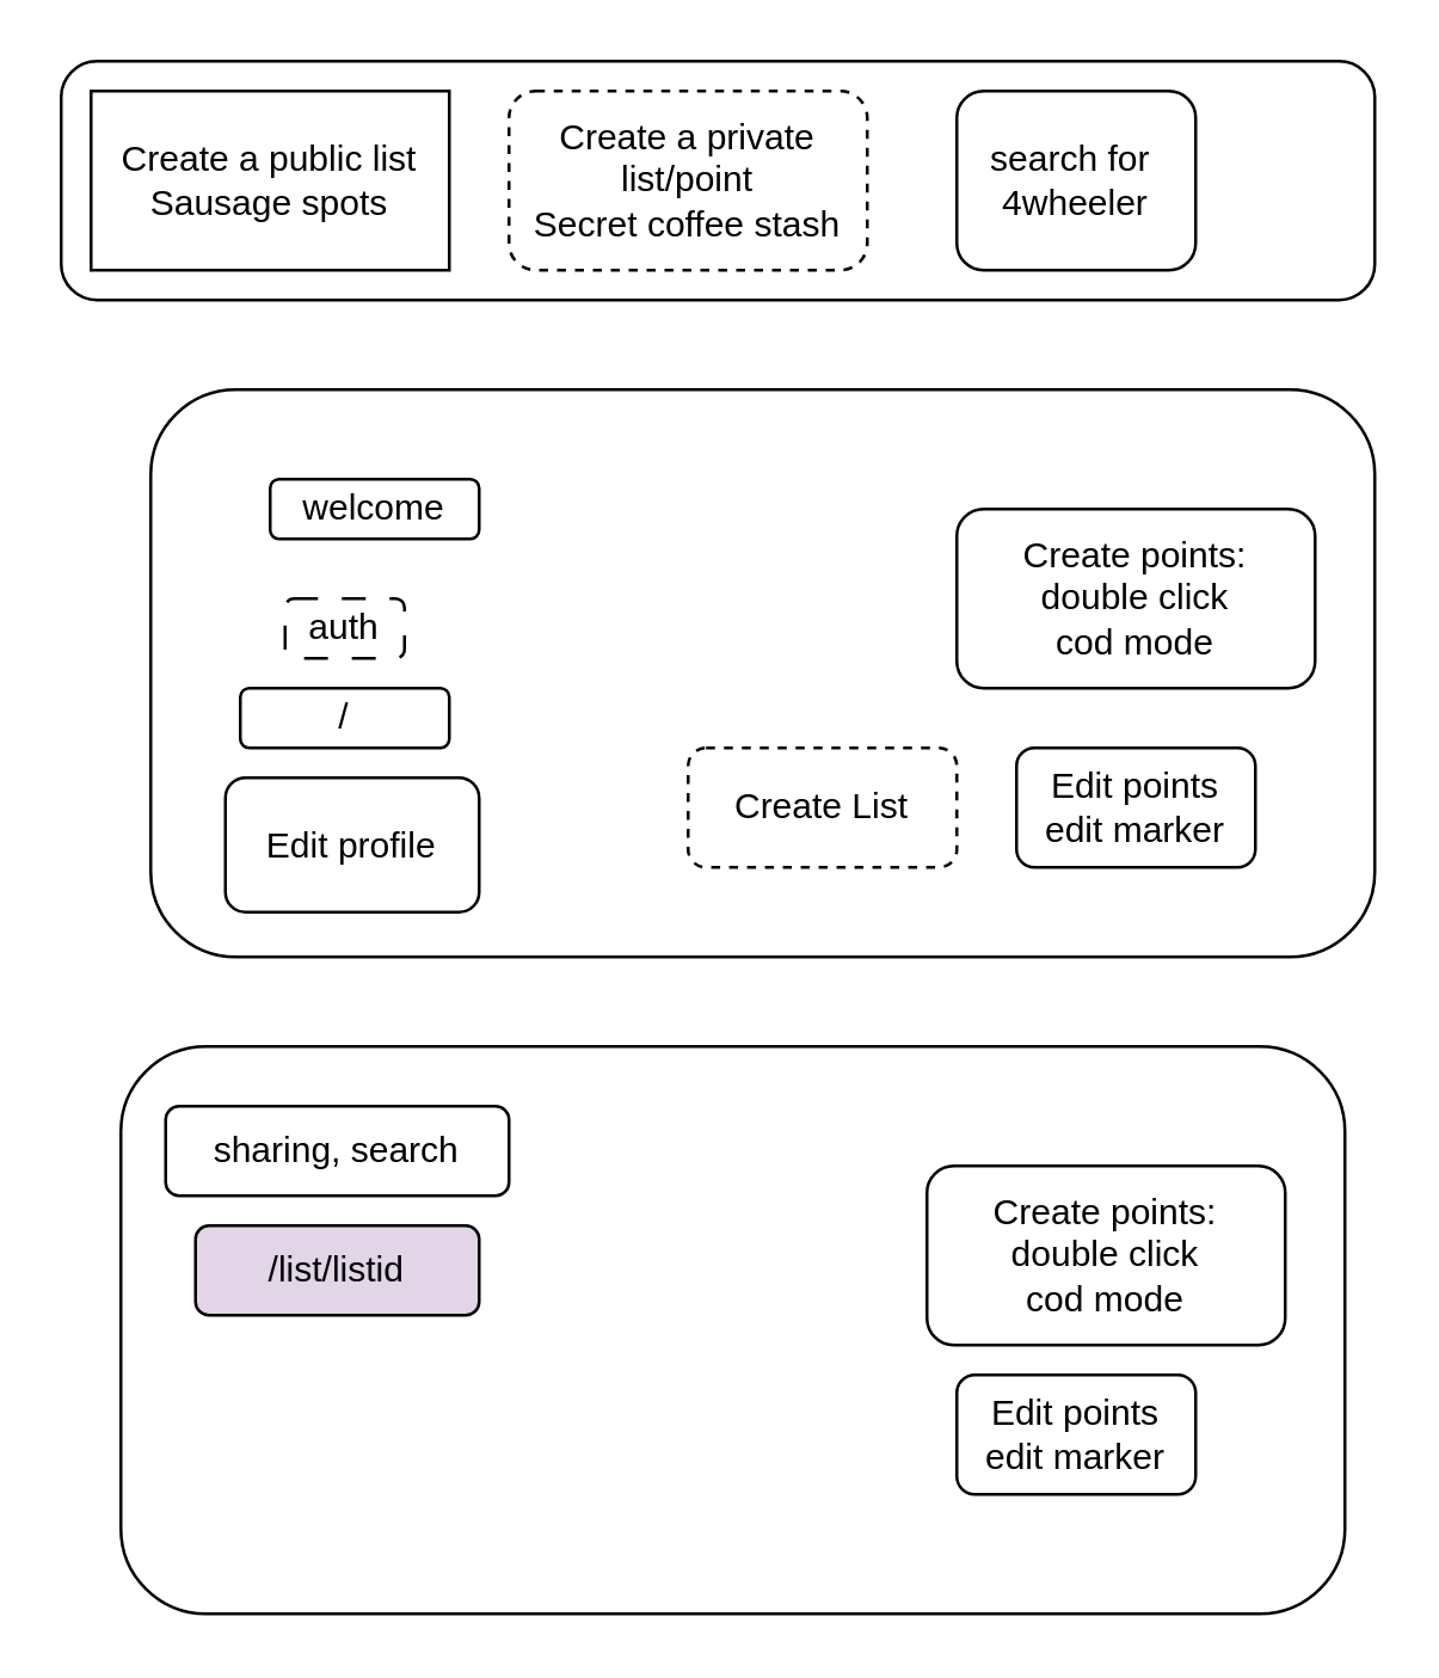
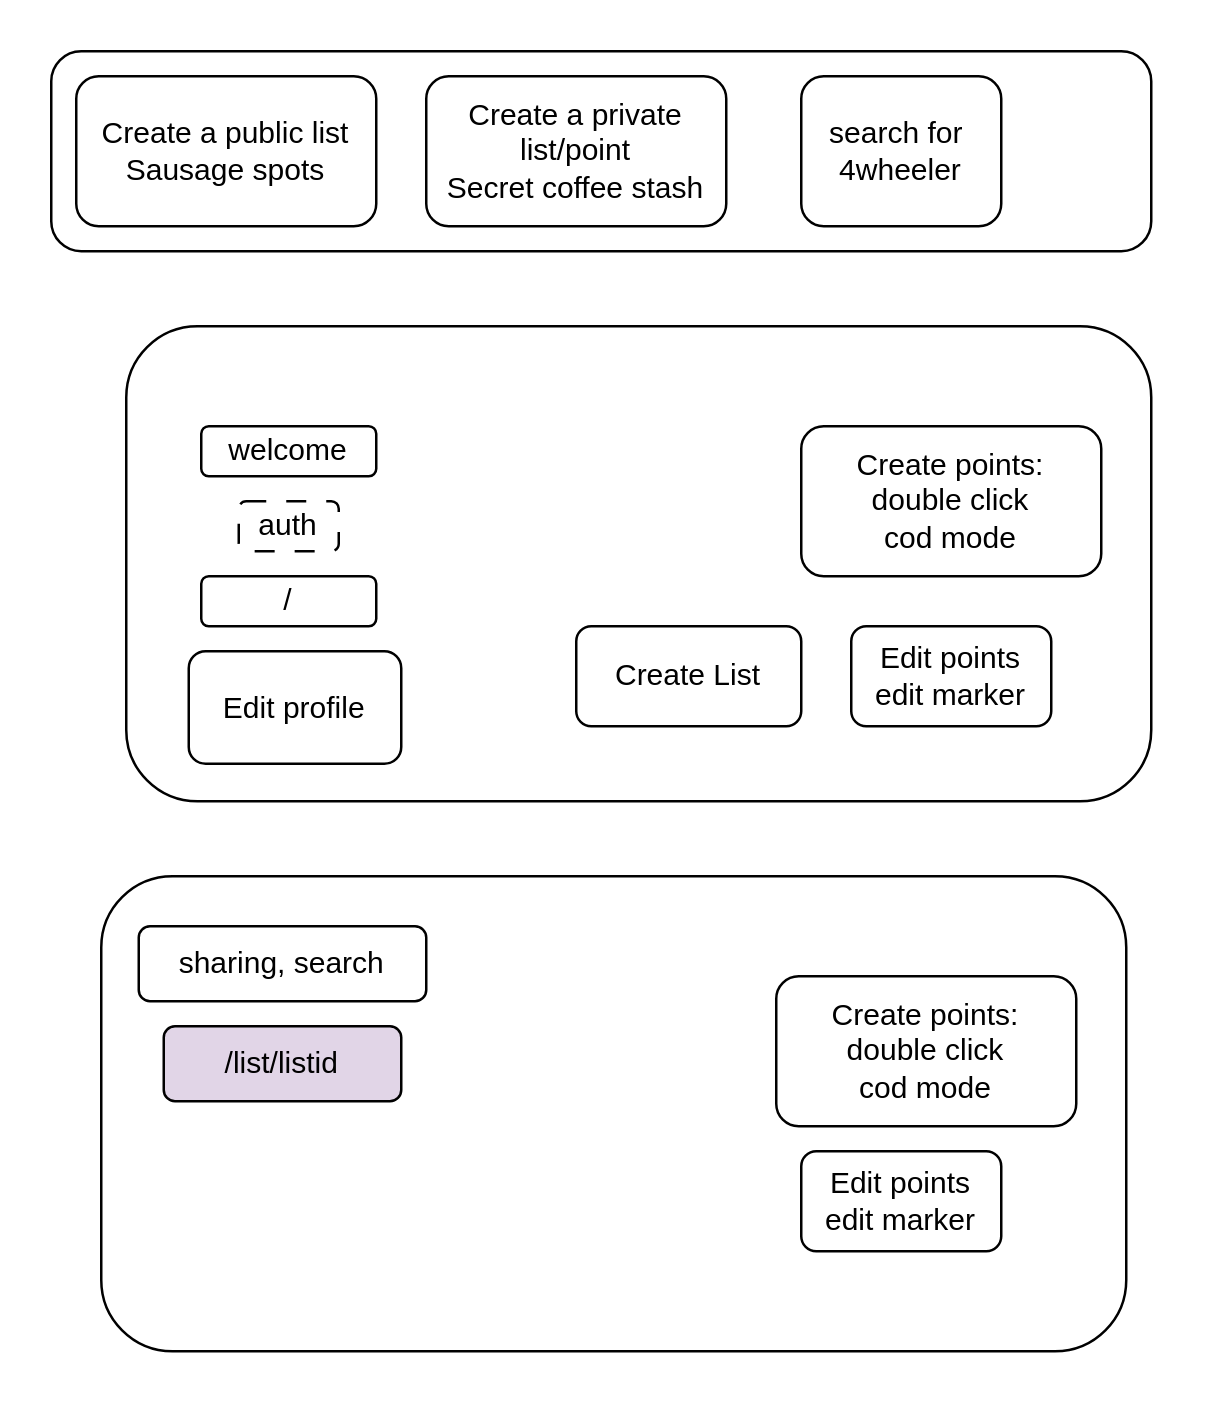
  <mxCell id="0" />
  <mxCell id="1" parent="0" />
  <mxCell id="2" value="" style="rounded=1;whiteSpace=wrap;html=1;" vertex="1" parent="1"><mxGeometry x="50" y="130" width="410" height="190" as="geometry" /></mxCell>
- <mxCell id="3" value="welcome" style="rounded=1;whiteSpace=wrap;html=1;" vertex="1" parent="1"><mxGeometry x="90" y="160" width="70" height="20" as="geometry" /></mxCell>
+ <mxCell id="3" value="welcome" style="rounded=1;whiteSpace=wrap;html=1;" vertex="1" parent="1"><mxGeometry x="80" y="170" width="70" height="20" as="geometry" /></mxCell>
  <mxCell id="4" value="auth" style="rounded=1;whiteSpace=wrap;html=1;dashed=1;dashPattern=8 8;" vertex="1" parent="1"><mxGeometry x="95" y="200" width="40" height="20" as="geometry" /></mxCell>
  <mxCell id="5" value="/" style="rounded=1;whiteSpace=wrap;html=1;" vertex="1" parent="1"><mxGeometry x="80" y="230" width="70" height="20" as="geometry" /></mxCell>
  <mxCell id="6" value="Edit profile" style="rounded=1;whiteSpace=wrap;html=1;" vertex="1" parent="1"><mxGeometry x="75" y="260" width="85" height="45" as="geometry" /></mxCell>
- <mxCell id="7" value="Create List" style="rounded=1;whiteSpace=wrap;html=1;dashed=1;" vertex="1" parent="1"><mxGeometry x="230" y="250" width="90" height="40" as="geometry" /></mxCell>
+ <mxCell id="7" value="Create List" style="rounded=1;whiteSpace=wrap;html=1;" vertex="1" parent="1"><mxGeometry x="230" y="250" width="90" height="40" as="geometry" /></mxCell>
  <mxCell id="8" value="Create points:&lt;br&gt;double click&lt;br&gt;cod mode" style="rounded=1;whiteSpace=wrap;html=1;" vertex="1" parent="1"><mxGeometry x="320" y="170" width="120" height="60" as="geometry" /></mxCell>
  <mxCell id="9" value="Edit points&lt;br&gt;edit marker" style="rounded=1;whiteSpace=wrap;html=1;" vertex="1" parent="1"><mxGeometry x="340" y="250" width="80" height="40" as="geometry" /></mxCell>
  <mxCell id="10" value="" style="rounded=1;whiteSpace=wrap;html=1;" vertex="1" parent="1"><mxGeometry x="40" y="350" width="410" height="190" as="geometry" /></mxCell>
  <mxCell id="11" value="sharing, search" style="rounded=1;whiteSpace=wrap;html=1;" vertex="1" parent="1"><mxGeometry x="55" y="370" width="115" height="30" as="geometry" /></mxCell>
  <mxCell id="12" value="Create points:&lt;br&gt;double click&lt;br&gt;cod mode" style="rounded=1;whiteSpace=wrap;html=1;" vertex="1" parent="1"><mxGeometry x="310" y="390" width="120" height="60" as="geometry" /></mxCell>
  <mxCell id="13" value="Edit points&lt;br&gt;edit marker" style="rounded=1;whiteSpace=wrap;html=1;" vertex="1" parent="1"><mxGeometry x="320" y="460" width="80" height="40" as="geometry" /></mxCell>
  <mxCell id="14" value="" style="rounded=1;whiteSpace=wrap;html=1;" vertex="1" parent="1"><mxGeometry x="20" y="20" width="440" height="80" as="geometry" /></mxCell>
- <mxCell id="15" value="Create a public list&lt;br&gt;Sausage spots" style="whiteSpace=wrap;html=1;rounded=0;" vertex="1" parent="1"><mxGeometry x="30" y="30" width="120" height="60" as="geometry" /></mxCell>
- <mxCell id="16" value="Create a private list/point&lt;br&gt;Secret coffee stash" style="rounded=1;whiteSpace=wrap;html=1;dashed=1;" vertex="1" parent="1"><mxGeometry x="170" y="30" width="120" height="60" as="geometry" /></mxCell>
+ <mxCell id="15" value="Create a public list&lt;br&gt;Sausage spots" style="rounded=1;whiteSpace=wrap;html=1;" vertex="1" parent="1"><mxGeometry x="30" y="30" width="120" height="60" as="geometry" /></mxCell>
+ <mxCell id="16" value="Create a private list/point&lt;br&gt;Secret coffee stash" style="rounded=1;whiteSpace=wrap;html=1;" vertex="1" parent="1"><mxGeometry x="170" y="30" width="120" height="60" as="geometry" /></mxCell>
  <mxCell id="17" value="search for&amp;nbsp;&lt;br&gt;4wheeler" style="rounded=1;whiteSpace=wrap;html=1;" vertex="1" parent="1"><mxGeometry x="320" y="30" width="80" height="60" as="geometry" /></mxCell>
  <mxCell id="18" value="/list/listid" style="rounded=1;whiteSpace=wrap;html=1;fillColor=#e1d5e7;" vertex="1" parent="1"><mxGeometry x="65" y="410" width="95" height="30" as="geometry" /></mxCell>
